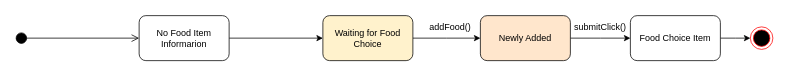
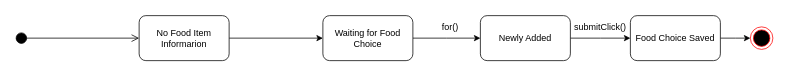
  <mxCell id="0" />
  <mxCell id="1" parent="0" />
  <mxCell id="2" value="" style="html=1;verticalAlign=bottom;startArrow=circle;startFill=1;endArrow=open;startSize=6;endSize=8;rounded=0;entryX=0;entryY=0.5;entryDx=0;entryDy=0;" parent="1" target="4" edge="1"><mxGeometry x="1" y="121" width="80" relative="1" as="geometry"><mxPoint x="20" y="50" as="sourcePoint" /><mxPoint x="160" y="50" as="targetPoint" /><mxPoint x="50" y="11" as="offset" /></mxGeometry></mxCell>
  <mxCell id="3" style="edgeStyle=orthogonalEdgeStyle;rounded=0;orthogonalLoop=1;jettySize=auto;html=1;" parent="1" source="4" edge="1"><mxGeometry relative="1" as="geometry"><mxPoint x="430" y="50" as="targetPoint" /></mxGeometry></mxCell>
  <mxCell id="4" value="No Food Item Informarion" style="rounded=1;whiteSpace=wrap;html=1;" parent="1" vertex="1"><mxGeometry x="185" y="20" width="120" height="60" as="geometry" /></mxCell>
  <mxCell id="5" style="edgeStyle=orthogonalEdgeStyle;rounded=0;orthogonalLoop=1;jettySize=auto;html=1;" parent="1" source="6" edge="1"><mxGeometry relative="1" as="geometry"><mxPoint x="640" y="50" as="targetPoint" /></mxGeometry></mxCell>
- <mxCell id="6" value="Waiting for Food Choice" style="rounded=1;whiteSpace=wrap;html=1;fillColor=#fff2cc;" parent="1" vertex="1"><mxGeometry x="430" y="20" width="120" height="60" as="geometry" /></mxCell>
- <mxCell id="7" value="addFood()" style="text;html=1;strokeColor=none;fillColor=none;align=center;verticalAlign=middle;whiteSpace=wrap;rounded=0;" parent="1" vertex="1"><mxGeometry x="570" y="20" width="60" height="30" as="geometry" /></mxCell>
+ <mxCell id="6" value="Waiting for Food Choice" style="rounded=1;whiteSpace=wrap;html=1;" parent="1" vertex="1"><mxGeometry x="430" y="20" width="120" height="60" as="geometry" /></mxCell>
+ <mxCell id="7" value="for()" style="text;html=1;strokeColor=none;fillColor=none;align=center;verticalAlign=middle;whiteSpace=wrap;rounded=0;" parent="1" vertex="1"><mxGeometry x="570" y="20" width="60" height="30" as="geometry" /></mxCell>
  <mxCell id="8" style="edgeStyle=orthogonalEdgeStyle;rounded=0;orthogonalLoop=1;jettySize=auto;html=1;" parent="1" source="9" edge="1"><mxGeometry relative="1" as="geometry"><mxPoint x="840" y="50" as="targetPoint" /></mxGeometry></mxCell>
- <mxCell id="9" value="Newly Added" style="rounded=1;whiteSpace=wrap;html=1;fillColor=#ffe6cc;" parent="1" vertex="1"><mxGeometry x="640" y="20" width="120" height="60" as="geometry" /></mxCell>
+ <mxCell id="9" value="Newly Added" style="rounded=1;whiteSpace=wrap;html=1;" parent="1" vertex="1"><mxGeometry x="640" y="20" width="120" height="60" as="geometry" /></mxCell>
  <mxCell id="10" value="submitClick()" style="text;html=1;strokeColor=none;fillColor=none;align=center;verticalAlign=middle;whiteSpace=wrap;rounded=0;" parent="1" vertex="1"><mxGeometry x="770" y="20" width="60" height="30" as="geometry" /></mxCell>
  <mxCell id="11" value="" style="ellipse;html=1;shape=endState;fillColor=#000000;strokeColor=#ff0000;" vertex="1" parent="1"><mxGeometry x="1000" y="35" width="30" height="30" as="geometry" /></mxCell>
  <mxCell id="12" style="edgeStyle=orthogonalEdgeStyle;rounded=0;orthogonalLoop=1;jettySize=auto;html=1;exitX=1;exitY=0.5;exitDx=0;exitDy=0;" edge="1" parent="1" source="13"><mxGeometry relative="1" as="geometry"><mxPoint x="1000" y="50" as="targetPoint" /></mxGeometry></mxCell>
- <mxCell id="13" value="Food Choice Item" style="rounded=1;whiteSpace=wrap;html=1;" vertex="1" parent="1"><mxGeometry x="840" y="20" width="120" height="60" as="geometry" /></mxCell>
+ <mxCell id="13" value="Food Choice Saved" style="rounded=1;whiteSpace=wrap;html=1;" vertex="1" parent="1"><mxGeometry x="840" y="20" width="120" height="60" as="geometry" /></mxCell>
